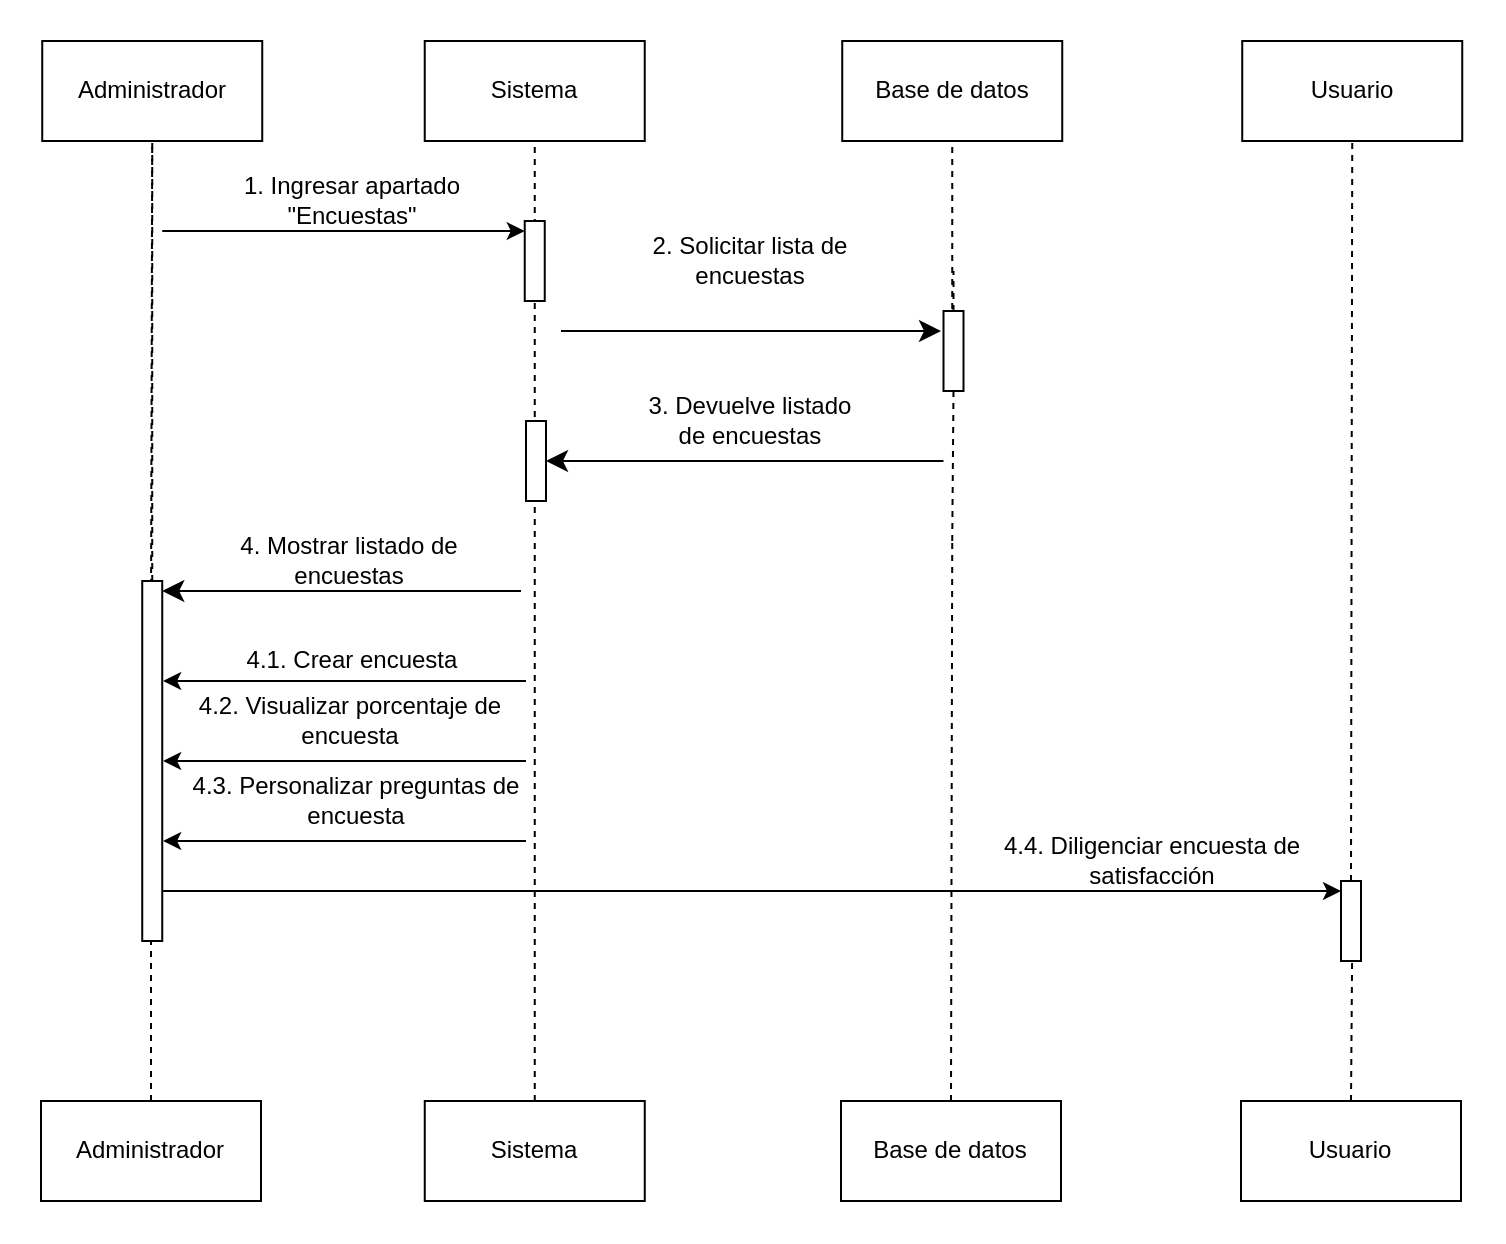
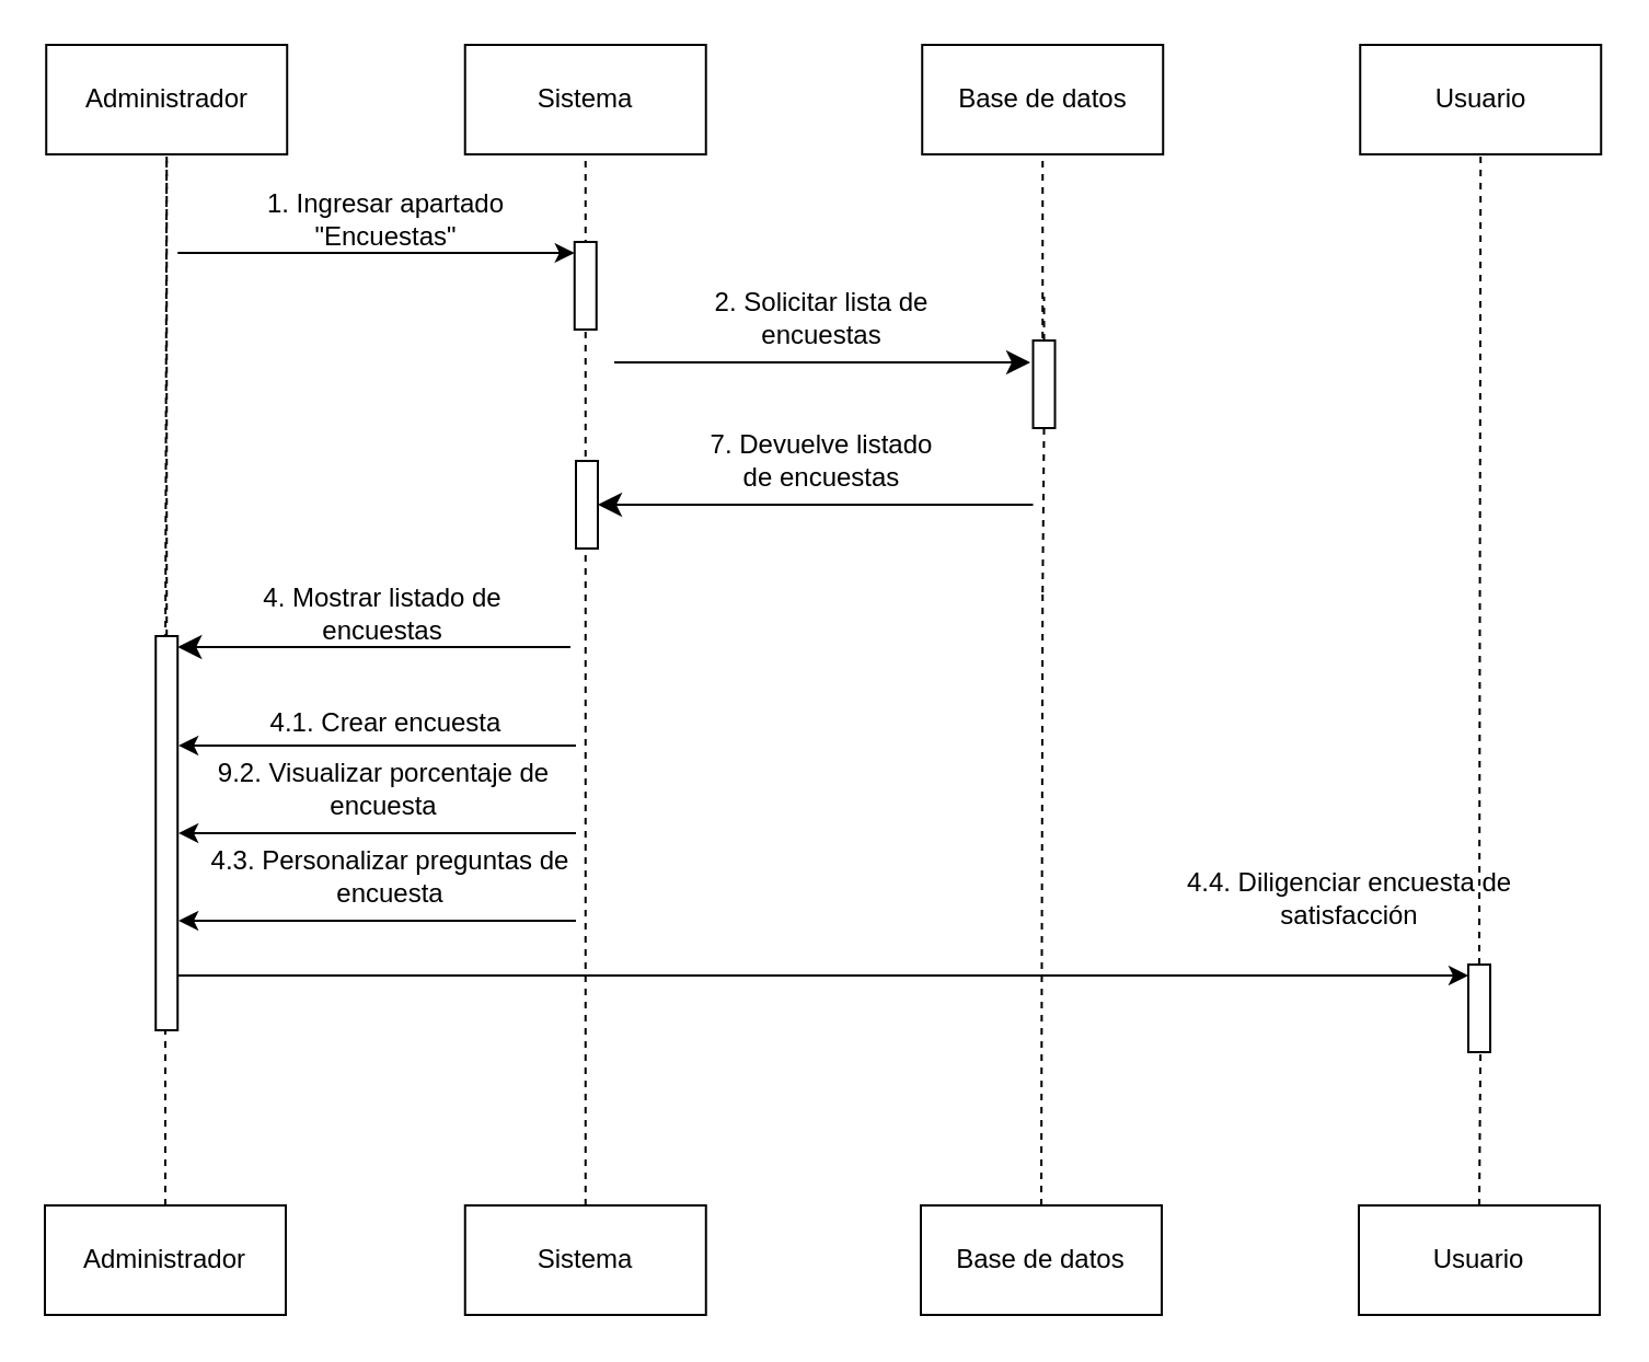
  <mxCell id="0" />
  <mxCell id="1" parent="0" />
  <mxCell id="2" value="Administrador" style="html=1;whiteSpace=wrap;" vertex="1" parent="1"><mxGeometry x="20.62" y="20" width="110" height="50" as="geometry" /></mxCell>
  <mxCell id="3" value="Sistema&lt;span style=&quot;color: rgba(0, 0, 0, 0); font-family: monospace; font-size: 0px; text-align: start; text-wrap-mode: nowrap;&quot;&gt;%3CmxGraphModel%3E%3Croot%3E%3CmxCell%20id%3D%220%22%2F%3E%3CmxCell%20id%3D%221%22%20parent%3D%220%22%2F%3E%3CmxCell%20id%3D%222%22%20value%3D%22Usuario%22%20style%3D%22html%3D1%3BwhiteSpace%3Dwrap%3B%22%20vertex%3D%221%22%20parent%3D%221%22%3E%3CmxGeometry%20x%3D%2270%22%20y%3D%2240%22%20width%3D%22110%22%20height%3D%2250%22%20as%3D%22geometry%22%2F%3E%3C%2FmxCell%3E%3C%2Froot%3E%3C%2FmxGraphModel%3E&lt;/span&gt;" style="html=1;whiteSpace=wrap;" vertex="1" parent="1"><mxGeometry x="211.87" y="20" width="110" height="50" as="geometry" /></mxCell>
  <mxCell id="4" value="Base de datos" style="html=1;whiteSpace=wrap;" vertex="1" parent="1"><mxGeometry x="420.62" y="20" width="110" height="50" as="geometry" /></mxCell>
  <mxCell id="5" style="edgeStyle=orthogonalEdgeStyle;rounded=0;orthogonalLoop=1;jettySize=auto;html=1;exitX=0.5;exitY=0;exitDx=0;exitDy=0;dashed=1;endArrow=none;startFill=0;" edge="1" parent="1" source="6" target="2"><mxGeometry relative="1" as="geometry" /></mxCell>
  <mxCell id="6" value="Administrador" style="html=1;whiteSpace=wrap;" vertex="1" parent="1"><mxGeometry x="20" y="550" width="110" height="50" as="geometry" /></mxCell>
  <mxCell id="7" style="edgeStyle=orthogonalEdgeStyle;rounded=0;orthogonalLoop=1;jettySize=auto;html=1;exitX=0.5;exitY=0;exitDx=0;exitDy=0;dashed=1;endArrow=none;startFill=0;" edge="1" parent="1" source="8" target="3"><mxGeometry relative="1" as="geometry" /></mxCell>
  <mxCell id="8" value="Sistema&lt;span style=&quot;color: rgba(0, 0, 0, 0); font-family: monospace; font-size: 0px; text-align: start; text-wrap-mode: nowrap;&quot;&gt;%3CmxGraphModel%3E%3Croot%3E%3CmxCell%20id%3D%220%22%2F%3E%3CmxCell%20id%3D%221%22%20parent%3D%220%22%2F%3E%3CmxCell%20id%3D%222%22%20value%3D%22Usuario%22%20style%3D%22html%3D1%3BwhiteSpace%3Dwrap%3B%22%20vertex%3D%221%22%20parent%3D%221%22%3E%3CmxGeometry%20x%3D%2270%22%20y%3D%2240%22%20width%3D%22110%22%20height%3D%2250%22%20as%3D%22geometry%22%2F%3E%3C%2FmxCell%3E%3C%2Froot%3E%3C%2FmxGraphModel%3E&lt;/span&gt;" style="html=1;whiteSpace=wrap;" vertex="1" parent="1"><mxGeometry x="211.88" y="550" width="110" height="50" as="geometry" /></mxCell>
  <mxCell id="9" value="Base de datos" style="html=1;whiteSpace=wrap;" vertex="1" parent="1"><mxGeometry x="420" y="550" width="110" height="50" as="geometry" /></mxCell>
  <mxCell id="10" value="" style="endArrow=none;dashed=1;html=1;rounded=0;entryX=0.5;entryY=1;entryDx=0;entryDy=0;" edge="1" parent="1" source="26" target="2"><mxGeometry width="50" height="50" relative="1" as="geometry"><mxPoint x="71.62" y="185" as="sourcePoint" /><mxPoint x="70.62" y="70" as="targetPoint" /></mxGeometry></mxCell>
  <mxCell id="11" value="" style="endArrow=none;dashed=1;html=1;rounded=0;entryX=0.5;entryY=1;entryDx=0;entryDy=0;" edge="1" parent="1" target="4"><mxGeometry width="50" height="50" relative="1" as="geometry"><mxPoint x="475.62" y="190" as="sourcePoint" /><mxPoint x="290.62" y="90" as="targetPoint" /></mxGeometry></mxCell>
  <mxCell id="12" value="" style="endArrow=classic;html=1;rounded=0;entryX=0;entryY=0;entryDx=0;entryDy=5;entryPerimeter=0;" edge="1" parent="1" target="20"><mxGeometry width="50" height="50" relative="1" as="geometry"><mxPoint x="80.62" y="115" as="sourcePoint" /><mxPoint x="180.62" y="90" as="targetPoint" /></mxGeometry></mxCell>
  <mxCell id="13" value="1. Ingresar apartado &quot;Encuestas&quot;" style="text;html=1;align=center;verticalAlign=middle;whiteSpace=wrap;rounded=0;" vertex="1" parent="1"><mxGeometry x="90.62" y="90" width="170" height="20" as="geometry" /></mxCell>
  <mxCell id="14" value="" style="endArrow=none;dashed=1;html=1;rounded=0;entryX=0.5;entryY=1;entryDx=0;entryDy=0;" edge="1" parent="1" source="22"><mxGeometry width="50" height="50" relative="1" as="geometry"><mxPoint x="476.25" y="225" as="sourcePoint" /><mxPoint x="476.25" y="135" as="targetPoint" /></mxGeometry></mxCell>
- <mxCell id="15" value="2. Solicitar lista de encuestas" style="text;html=1;align=center;verticalAlign=middle;whiteSpace=wrap;rounded=0;" vertex="1" parent="1"><mxGeometry x="307" y="120" width="136" height="20" as="geometry" /></mxCell>
+ <mxCell id="15" value="2. Solicitar lista de encuestas" style="text;html=1;align=center;verticalAlign=middle;whiteSpace=wrap;rounded=0;" vertex="1" parent="1"><mxGeometry x="307" y="135" width="136" height="20" as="geometry" /></mxCell>
  <mxCell id="16" value="" style="endArrow=classic;html=1;rounded=0;fontSize=12;startSize=8;endSize=8;curved=1;entryX=0;entryY=0;entryDx=0;entryDy=5;entryPerimeter=0;" edge="1" parent="1"><mxGeometry width="50" height="50" relative="1" as="geometry"><mxPoint x="280" y="165" as="sourcePoint" /><mxPoint x="470" y="165" as="targetPoint" /></mxGeometry></mxCell>
- <mxCell id="17" value="3. Devuelve listado de encuestas" style="text;html=1;align=center;verticalAlign=middle;whiteSpace=wrap;rounded=0;" vertex="1" parent="1"><mxGeometry x="315" y="200" width="120" height="20" as="geometry" /></mxCell>
+ <mxCell id="17" value="7. Devuelve listado de encuestas" style="text;html=1;align=center;verticalAlign=middle;whiteSpace=wrap;rounded=0;" vertex="1" parent="1"><mxGeometry x="315" y="200" width="120" height="20" as="geometry" /></mxCell>
  <mxCell id="18" value="" style="endArrow=classic;html=1;rounded=0;fontSize=12;startSize=8;endSize=8;curved=0;" edge="1" parent="1" target="23"><mxGeometry width="50" height="50" relative="1" as="geometry"><mxPoint x="471.25" y="230" as="sourcePoint" /><mxPoint x="275" y="370" as="targetPoint" /><Array as="points" /></mxGeometry></mxCell>
  <mxCell id="19" value="" style="endArrow=none;dashed=1;html=1;rounded=0;entryX=0.5;entryY=1;entryDx=0;entryDy=0;exitX=0.5;exitY=0;exitDx=0;exitDy=0;" edge="1" parent="1" source="9"><mxGeometry width="50" height="50" relative="1" as="geometry"><mxPoint x="475.62" y="590" as="sourcePoint" /><mxPoint x="475.62" y="270" as="targetPoint" /></mxGeometry></mxCell>
  <mxCell id="20" value="" style="html=1;points=[[0,0,0,0,5],[0,1,0,0,-5],[1,0,0,0,5],[1,1,0,0,-5]];perimeter=orthogonalPerimeter;outlineConnect=0;targetShapes=umlLifeline;portConstraint=eastwest;newEdgeStyle={&quot;curved&quot;:0,&quot;rounded&quot;:0};" vertex="1" parent="1"><mxGeometry x="261.87" y="110" width="10" height="40" as="geometry" /></mxCell>
  <mxCell id="21" value="" style="endArrow=none;dashed=1;html=1;rounded=0;entryX=0.5;entryY=1;entryDx=0;entryDy=0;" edge="1" parent="1" target="22"><mxGeometry width="50" height="50" relative="1" as="geometry"><mxPoint x="475.62" y="270" as="sourcePoint" /><mxPoint x="475.62" y="180" as="targetPoint" /></mxGeometry></mxCell>
  <mxCell id="22" value="" style="html=1;points=[[0,0,0,0,5],[0,1,0,0,-5],[1,0,0,0,5],[1,1,0,0,-5]];perimeter=orthogonalPerimeter;outlineConnect=0;targetShapes=umlLifeline;portConstraint=eastwest;newEdgeStyle={&quot;curved&quot;:0,&quot;rounded&quot;:0};" vertex="1" parent="1"><mxGeometry x="471.25" y="155" width="10" height="40" as="geometry" /></mxCell>
  <mxCell id="23" value="" style="html=1;points=[[0,0,0,0,5],[0,1,0,0,-5],[1,0,0,0,5],[1,1,0,0,-5]];perimeter=orthogonalPerimeter;outlineConnect=0;targetShapes=umlLifeline;portConstraint=eastwest;newEdgeStyle={&quot;curved&quot;:0,&quot;rounded&quot;:0};" vertex="1" parent="1"><mxGeometry x="262.5" y="210" width="10" height="40" as="geometry" /></mxCell>
  <mxCell id="24" value="" style="endArrow=classic;html=1;rounded=0;fontSize=12;startSize=8;endSize=8;entryX=1;entryY=0;entryDx=0;entryDy=5;entryPerimeter=0;" edge="1" parent="1" target="26"><mxGeometry width="50" height="50" relative="1" as="geometry"><mxPoint x="260" y="295" as="sourcePoint" /><mxPoint x="673.62" y="300" as="targetPoint" /></mxGeometry></mxCell>
  <mxCell id="25" value="4. Mostrar listado de encuestas" style="text;html=1;align=center;verticalAlign=middle;whiteSpace=wrap;rounded=0;" vertex="1" parent="1"><mxGeometry x="102.44" y="270" width="145" height="20" as="geometry" /></mxCell>
  <mxCell id="26" value="" style="html=1;points=[[0,0,0,0,5],[0,1,0,0,-5],[1,0,0,0,5],[1,1,0,0,-5]];perimeter=orthogonalPerimeter;outlineConnect=0;targetShapes=umlLifeline;portConstraint=eastwest;newEdgeStyle={&quot;curved&quot;:0,&quot;rounded&quot;:0};" vertex="1" parent="1"><mxGeometry x="70.62" y="290" width="10" height="180" as="geometry" /></mxCell>
  <mxCell id="27" value="" style="endArrow=classic;html=1;rounded=0;" edge="1" parent="1"><mxGeometry width="50" height="50" relative="1" as="geometry"><mxPoint x="262.5" y="340" as="sourcePoint" /><mxPoint x="81.06" y="340" as="targetPoint" /></mxGeometry></mxCell>
  <mxCell id="28" value="4.1. Crear encuesta" style="text;html=1;align=center;verticalAlign=middle;whiteSpace=wrap;rounded=0;" vertex="1" parent="1"><mxGeometry x="90.62" y="320" width="170" height="20" as="geometry" /></mxCell>
  <mxCell id="29" value="" style="endArrow=classic;html=1;rounded=0;" edge="1" parent="1"><mxGeometry width="50" height="50" relative="1" as="geometry"><mxPoint x="262.5" y="380" as="sourcePoint" /><mxPoint x="81.06" y="380" as="targetPoint" /></mxGeometry></mxCell>
- <mxCell id="30" value="4.2. Visualizar porcentaje de encuesta" style="text;html=1;align=center;verticalAlign=middle;whiteSpace=wrap;rounded=0;" vertex="1" parent="1"><mxGeometry x="89.94" y="350" width="170" height="20" as="geometry" /></mxCell>
+ <mxCell id="30" value="9.2. Visualizar porcentaje de encuesta" style="text;html=1;align=center;verticalAlign=middle;whiteSpace=wrap;rounded=0;" vertex="1" parent="1"><mxGeometry x="89.94" y="350" width="170" height="20" as="geometry" /></mxCell>
  <mxCell id="31" value="" style="endArrow=classic;html=1;rounded=0;" edge="1" parent="1"><mxGeometry width="50" height="50" relative="1" as="geometry"><mxPoint x="262.5" y="420" as="sourcePoint" /><mxPoint x="81.06" y="420" as="targetPoint" /></mxGeometry></mxCell>
  <mxCell id="32" value="4.3. Personalizar preguntas de encuesta" style="text;html=1;align=center;verticalAlign=middle;whiteSpace=wrap;rounded=0;" vertex="1" parent="1"><mxGeometry x="92.5" y="390" width="170" height="20" as="geometry" /></mxCell>
  <mxCell id="33" value="" style="endArrow=classic;html=1;rounded=0;entryX=0;entryY=0;entryDx=0;entryDy=5;entryPerimeter=0;" edge="1" parent="1" source="26" target="39"><mxGeometry width="50" height="50" relative="1" as="geometry"><mxPoint x="262.5" y="530" as="sourcePoint" /><mxPoint x="670.62" y="530" as="targetPoint" /></mxGeometry></mxCell>
- <mxCell id="34" value="4.4. Diligenciar encuesta de satisfacción" style="text;html=1;align=center;verticalAlign=middle;whiteSpace=wrap;rounded=0;" vertex="1" parent="1"><mxGeometry x="490.62" y="420" width="170" height="20" as="geometry" /></mxCell>
+ <mxCell id="34" value="4.4. Diligenciar encuesta de satisfacción" style="text;html=1;align=center;verticalAlign=middle;whiteSpace=wrap;rounded=0;" vertex="1" parent="1"><mxGeometry x="530.62" y="400" width="170" height="20" as="geometry" /></mxCell>
  <mxCell id="35" value="Usuario" style="html=1;whiteSpace=wrap;" vertex="1" parent="1"><mxGeometry x="620.62" y="20" width="110" height="50" as="geometry" /></mxCell>
  <mxCell id="36" value="Usuario" style="html=1;whiteSpace=wrap;" vertex="1" parent="1"><mxGeometry x="620" y="550" width="110" height="50" as="geometry" /></mxCell>
  <mxCell id="37" value="" style="endArrow=none;dashed=1;html=1;rounded=0;entryX=0.5;entryY=1;entryDx=0;entryDy=0;exitX=0.5;exitY=0;exitDx=0;exitDy=0;" edge="1" parent="1" source="39" target="35"><mxGeometry width="50" height="50" relative="1" as="geometry"><mxPoint x="675.62" y="660" as="sourcePoint" /><mxPoint x="675.62" y="330" as="targetPoint" /><Array as="points" /></mxGeometry></mxCell>
  <mxCell id="38" value="" style="endArrow=none;dashed=1;html=1;rounded=0;entryX=0.5;entryY=1;entryDx=0;entryDy=0;exitX=0.5;exitY=0;exitDx=0;exitDy=0;" edge="1" parent="1" source="36" target="39"><mxGeometry width="50" height="50" relative="1" as="geometry"><mxPoint x="674.62" y="590" as="sourcePoint" /><mxPoint x="675.62" y="330" as="targetPoint" /><Array as="points"><mxPoint x="675.62" y="470" /></Array></mxGeometry></mxCell>
  <mxCell id="39" value="" style="html=1;points=[[0,0,0,0,5],[0,1,0,0,-5],[1,0,0,0,5],[1,1,0,0,-5]];perimeter=orthogonalPerimeter;outlineConnect=0;targetShapes=umlLifeline;portConstraint=eastwest;newEdgeStyle={&quot;curved&quot;:0,&quot;rounded&quot;:0};" vertex="1" parent="1"><mxGeometry x="670" y="440" width="10" height="40" as="geometry" /></mxCell>
